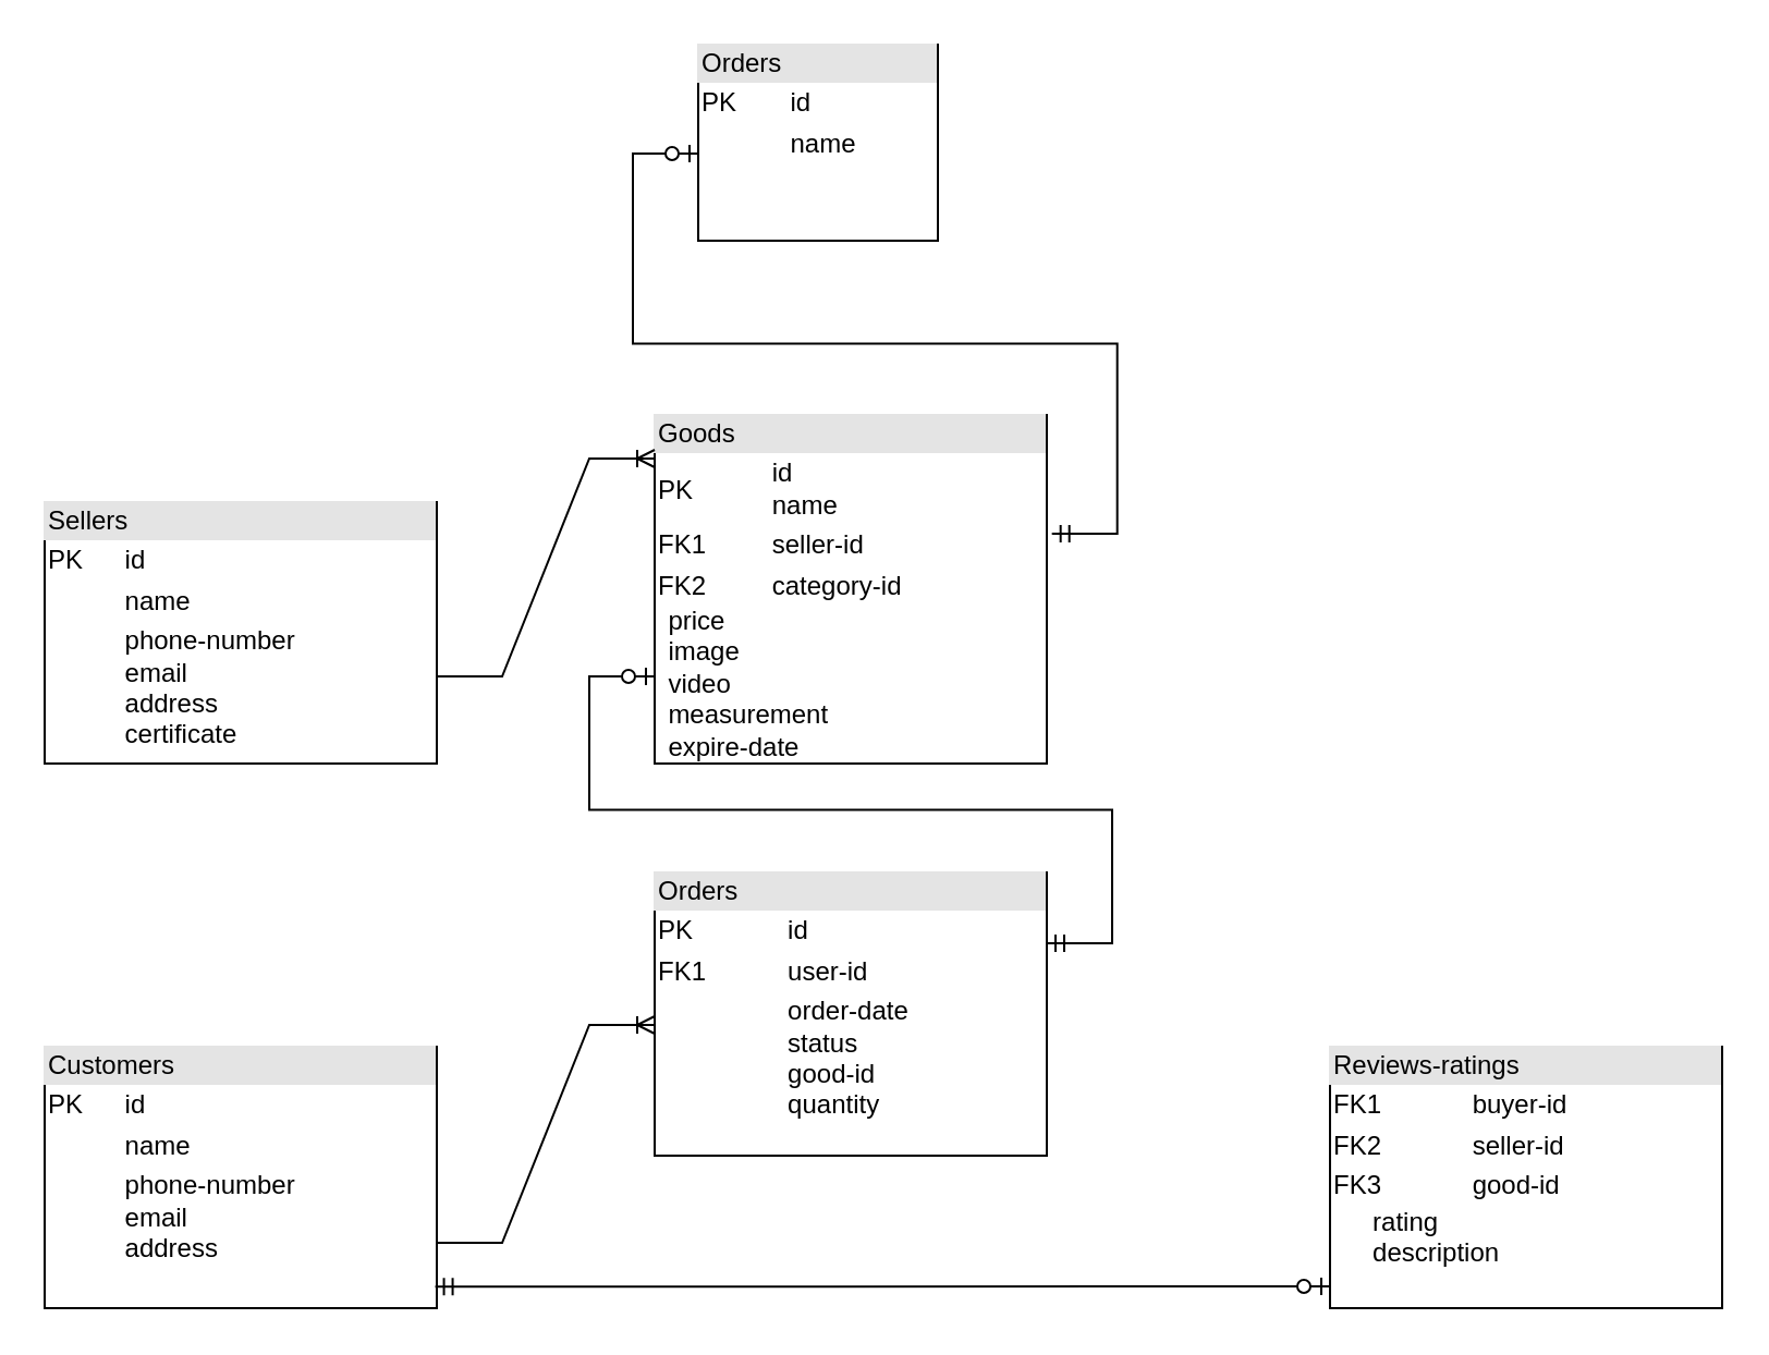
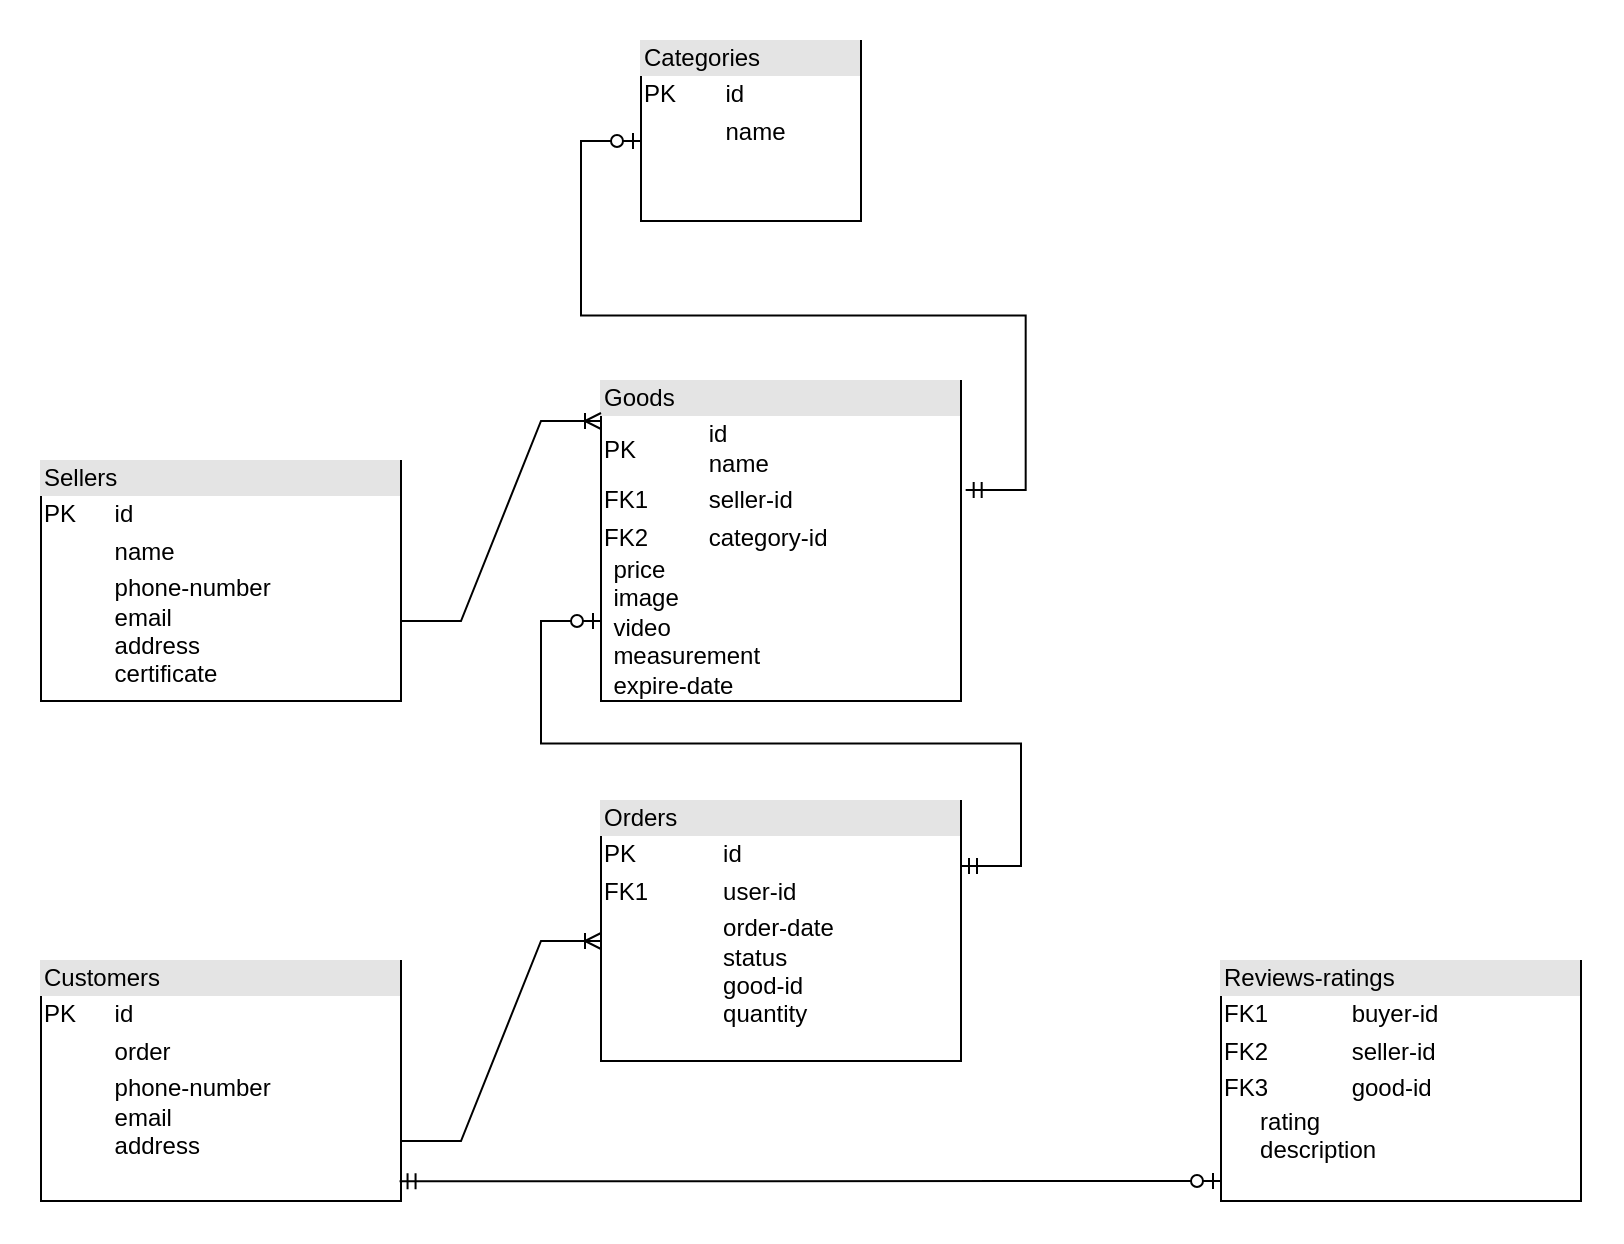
  <mxCell id="0" />
  <mxCell id="1" parent="0" />
- <mxCell id="2" value="&lt;div style=&quot;box-sizing: border-box ; width: 100% ; background: #e4e4e4 ; padding: 2px&quot;&gt;Orders&lt;/div&gt;&lt;table style=&quot;width: 100% ; font-size: 1em&quot; cellpadding=&quot;2&quot; cellspacing=&quot;0&quot;&gt;&lt;tbody&gt;&lt;tr&gt;&lt;td&gt;PK&lt;/td&gt;&lt;td&gt;id&lt;/td&gt;&lt;/tr&gt;&lt;tr&gt;&lt;td&gt;&lt;br&gt;&lt;/td&gt;&lt;td&gt;name&lt;/td&gt;&lt;/tr&gt;&lt;/tbody&gt;&lt;/table&gt;" style="verticalAlign=top;align=left;overflow=fill;html=1;" vertex="1" parent="1"><mxGeometry x="320" y="20" width="110" height="90" as="geometry" /></mxCell>
+ <mxCell id="2" value="&lt;div style=&quot;box-sizing: border-box ; width: 100% ; background: #e4e4e4 ; padding: 2px&quot;&gt;Categories&lt;/div&gt;&lt;table style=&quot;width: 100% ; font-size: 1em&quot; cellpadding=&quot;2&quot; cellspacing=&quot;0&quot;&gt;&lt;tbody&gt;&lt;tr&gt;&lt;td&gt;PK&lt;/td&gt;&lt;td&gt;id&lt;/td&gt;&lt;/tr&gt;&lt;tr&gt;&lt;td&gt;&lt;br&gt;&lt;/td&gt;&lt;td&gt;name&lt;/td&gt;&lt;/tr&gt;&lt;/tbody&gt;&lt;/table&gt;" style="verticalAlign=top;align=left;overflow=fill;html=1;" vertex="1" parent="1"><mxGeometry x="320" y="20" width="110" height="90" as="geometry" /></mxCell>
  <mxCell id="3" value="&lt;div style=&quot;box-sizing: border-box ; width: 100% ; background: #e4e4e4 ; padding: 2px&quot;&gt;Goods&lt;/div&gt;&lt;table style=&quot;width: 100% ; font-size: 1em&quot; cellpadding=&quot;2&quot; cellspacing=&quot;0&quot;&gt;&lt;tbody&gt;&lt;tr&gt;&lt;td&gt;PK&lt;/td&gt;&lt;td&gt;id&lt;br&gt;name&lt;/td&gt;&lt;/tr&gt;&lt;tr&gt;&lt;td&gt;FK1&lt;/td&gt;&lt;td&gt;seller-id&lt;br&gt;&lt;/td&gt;&lt;/tr&gt;&lt;tr&gt;&lt;td&gt;FK2&lt;/td&gt;&lt;td&gt;category-id&lt;/td&gt;&lt;/tr&gt;&lt;/tbody&gt;&lt;/table&gt;&lt;span style=&quot;white-space: pre&quot;&gt; &lt;/span&gt;&lt;span style=&quot;white-space: pre&quot;&gt; &lt;/span&gt;price&lt;br&gt;&lt;span style=&quot;white-space: pre&quot;&gt; &lt;/span&gt;&lt;span style=&quot;white-space: pre&quot;&gt; &lt;/span&gt;image&lt;br&gt;&lt;span style=&quot;white-space: pre&quot;&gt; &lt;/span&gt;&lt;span style=&quot;white-space: pre&quot;&gt; &lt;/span&gt;video&lt;br&gt;&lt;span style=&quot;white-space: pre&quot;&gt; &lt;/span&gt;&lt;span style=&quot;white-space: pre&quot;&gt; &lt;/span&gt;measurement&lt;br&gt;&lt;span style=&quot;white-space: pre&quot;&gt; &lt;/span&gt;&lt;span style=&quot;white-space: pre&quot;&gt; &lt;/span&gt;expire-date&amp;nbsp;" style="verticalAlign=top;align=left;overflow=fill;html=1;" vertex="1" parent="1"><mxGeometry x="300" y="190" width="180" height="160" as="geometry" /></mxCell>
  <mxCell id="4" value="&lt;div style=&quot;box-sizing: border-box ; width: 100% ; background: #e4e4e4 ; padding: 2px&quot;&gt;Sellers&lt;/div&gt;&lt;table style=&quot;width: 100% ; font-size: 1em&quot; cellpadding=&quot;2&quot; cellspacing=&quot;0&quot;&gt;&lt;tbody&gt;&lt;tr&gt;&lt;td&gt;PK&lt;/td&gt;&lt;td&gt;id&lt;/td&gt;&lt;/tr&gt;&lt;tr&gt;&lt;td&gt;&lt;br&gt;&lt;/td&gt;&lt;td&gt;name&lt;/td&gt;&lt;/tr&gt;&lt;tr&gt;&lt;td&gt;&lt;/td&gt;&lt;td&gt;phone-number&lt;br&gt;email&lt;br&gt;address&lt;br&gt;certificate&lt;/td&gt;&lt;/tr&gt;&lt;/tbody&gt;&lt;/table&gt;" style="verticalAlign=top;align=left;overflow=fill;html=1;" vertex="1" parent="1"><mxGeometry x="20" y="230" width="180" height="120" as="geometry" /></mxCell>
- <mxCell id="5" value="&lt;div style=&quot;box-sizing: border-box ; width: 100% ; background: #e4e4e4 ; padding: 2px&quot;&gt;Customers&lt;/div&gt;&lt;table style=&quot;width: 100% ; font-size: 1em&quot; cellpadding=&quot;2&quot; cellspacing=&quot;0&quot;&gt;&lt;tbody&gt;&lt;tr&gt;&lt;td&gt;PK&lt;/td&gt;&lt;td&gt;id&lt;/td&gt;&lt;/tr&gt;&lt;tr&gt;&lt;td&gt;&lt;br&gt;&lt;/td&gt;&lt;td&gt;name&lt;/td&gt;&lt;/tr&gt;&lt;tr&gt;&lt;td&gt;&lt;/td&gt;&lt;td&gt;phone-number&lt;br&gt;email&lt;br&gt;address&lt;/td&gt;&lt;/tr&gt;&lt;/tbody&gt;&lt;/table&gt;" style="verticalAlign=top;align=left;overflow=fill;html=1;" vertex="1" parent="1"><mxGeometry x="20" y="480" width="180" height="120" as="geometry" /></mxCell>
+ <mxCell id="5" value="&lt;div style=&quot;box-sizing: border-box ; width: 100% ; background: #e4e4e4 ; padding: 2px&quot;&gt;Customers&lt;/div&gt;&lt;table style=&quot;width: 100% ; font-size: 1em&quot; cellpadding=&quot;2&quot; cellspacing=&quot;0&quot;&gt;&lt;tbody&gt;&lt;tr&gt;&lt;td&gt;PK&lt;/td&gt;&lt;td&gt;id&lt;/td&gt;&lt;/tr&gt;&lt;tr&gt;&lt;td&gt;&lt;br&gt;&lt;/td&gt;&lt;td&gt;order&lt;/td&gt;&lt;/tr&gt;&lt;tr&gt;&lt;td&gt;&lt;/td&gt;&lt;td&gt;phone-number&lt;br&gt;email&lt;br&gt;address&lt;/td&gt;&lt;/tr&gt;&lt;/tbody&gt;&lt;/table&gt;" style="verticalAlign=top;align=left;overflow=fill;html=1;" vertex="1" parent="1"><mxGeometry x="20" y="480" width="180" height="120" as="geometry" /></mxCell>
  <mxCell id="6" value="&lt;div style=&quot;box-sizing: border-box ; width: 100% ; background: #e4e4e4 ; padding: 2px&quot;&gt;Orders&lt;/div&gt;&lt;table style=&quot;width: 100% ; font-size: 1em&quot; cellpadding=&quot;2&quot; cellspacing=&quot;0&quot;&gt;&lt;tbody&gt;&lt;tr&gt;&lt;td&gt;PK&lt;/td&gt;&lt;td&gt;id&lt;/td&gt;&lt;/tr&gt;&lt;tr&gt;&lt;td&gt;FK1&lt;span style=&quot;white-space: pre&quot;&gt; &lt;/span&gt;&lt;/td&gt;&lt;td&gt;user-id&lt;/td&gt;&lt;/tr&gt;&lt;tr&gt;&lt;td&gt;&lt;/td&gt;&lt;td&gt;order-date&lt;br&gt;status&lt;br&gt;good-id&lt;br&gt;quantity&lt;/td&gt;&lt;/tr&gt;&lt;/tbody&gt;&lt;/table&gt;" style="verticalAlign=top;align=left;overflow=fill;html=1;" vertex="1" parent="1"><mxGeometry x="300" y="400" width="180" height="130" as="geometry" /></mxCell>
  <mxCell id="7" value="&lt;div style=&quot;box-sizing: border-box ; width: 100% ; background: #e4e4e4 ; padding: 2px&quot;&gt;Reviews-ratings&lt;/div&gt;&lt;table style=&quot;width: 100% ; font-size: 1em&quot; cellpadding=&quot;2&quot; cellspacing=&quot;0&quot;&gt;&lt;tbody&gt;&lt;tr&gt;&lt;td&gt;FK1&lt;/td&gt;&lt;td&gt;buyer-id&lt;/td&gt;&lt;/tr&gt;&lt;tr&gt;&lt;td&gt;FK2&lt;/td&gt;&lt;td&gt;seller-id&lt;/td&gt;&lt;/tr&gt;&lt;tr&gt;&lt;td&gt;FK3&lt;/td&gt;&lt;td&gt;good-id&lt;/td&gt;&lt;/tr&gt;&lt;/tbody&gt;&lt;/table&gt;&lt;span style=&quot;white-space: pre&quot;&gt; &lt;/span&gt;&lt;span style=&quot;white-space: pre&quot;&gt; &lt;/span&gt;&amp;nbsp; &amp;nbsp; rating&lt;br&gt;&lt;span style=&quot;white-space: pre&quot;&gt; &lt;/span&gt;&lt;span style=&quot;white-space: pre&quot;&gt; &lt;/span&gt;&amp;nbsp; &amp;nbsp; description&lt;span style=&quot;white-space: pre&quot;&gt; &lt;/span&gt;" style="verticalAlign=top;align=left;overflow=fill;html=1;" vertex="1" parent="1"><mxGeometry x="610" y="480" width="180" height="120" as="geometry" /></mxCell>
  <mxCell id="8" value="" style="edgeStyle=entityRelationEdgeStyle;fontSize=12;html=1;endArrow=ERoneToMany;rounded=0;" edge="1" parent="1"><mxGeometry width="100" height="100" relative="1" as="geometry"><mxPoint x="200" y="310" as="sourcePoint" /><mxPoint x="300" y="210" as="targetPoint" /></mxGeometry></mxCell>
  <mxCell id="9" value="" style="edgeStyle=entityRelationEdgeStyle;fontSize=12;html=1;endArrow=ERoneToMany;rounded=0;" edge="1" parent="1"><mxGeometry width="100" height="100" relative="1" as="geometry"><mxPoint x="200" y="570" as="sourcePoint" /><mxPoint x="300" y="470" as="targetPoint" /></mxGeometry></mxCell>
  <mxCell id="10" value="" style="edgeStyle=entityRelationEdgeStyle;fontSize=12;html=1;endArrow=ERzeroToOne;startArrow=ERmandOne;rounded=0;exitX=1;exitY=0.25;exitDx=0;exitDy=0;" edge="1" parent="1" source="6"><mxGeometry width="100" height="100" relative="1" as="geometry"><mxPoint x="200" y="410" as="sourcePoint" /><mxPoint x="300" y="310" as="targetPoint" /></mxGeometry></mxCell>
  <mxCell id="11" value="" style="edgeStyle=entityRelationEdgeStyle;fontSize=12;html=1;endArrow=ERzeroToOne;startArrow=ERmandOne;rounded=0;exitX=1.013;exitY=0.341;exitDx=0;exitDy=0;exitPerimeter=0;" edge="1" parent="1" source="3"><mxGeometry width="100" height="100" relative="1" as="geometry"><mxPoint x="220" y="170" as="sourcePoint" /><mxPoint x="320" y="70" as="targetPoint" /></mxGeometry></mxCell>
  <mxCell id="12" value="" style="edgeStyle=entityRelationEdgeStyle;fontSize=12;html=1;endArrow=ERzeroToOne;startArrow=ERmandOne;rounded=0;exitX=0.996;exitY=0.918;exitDx=0;exitDy=0;exitPerimeter=0;" edge="1" parent="1" source="5"><mxGeometry width="100" height="100" relative="1" as="geometry"><mxPoint x="550" y="690" as="sourcePoint" /><mxPoint x="610" y="590" as="targetPoint" /></mxGeometry></mxCell>
